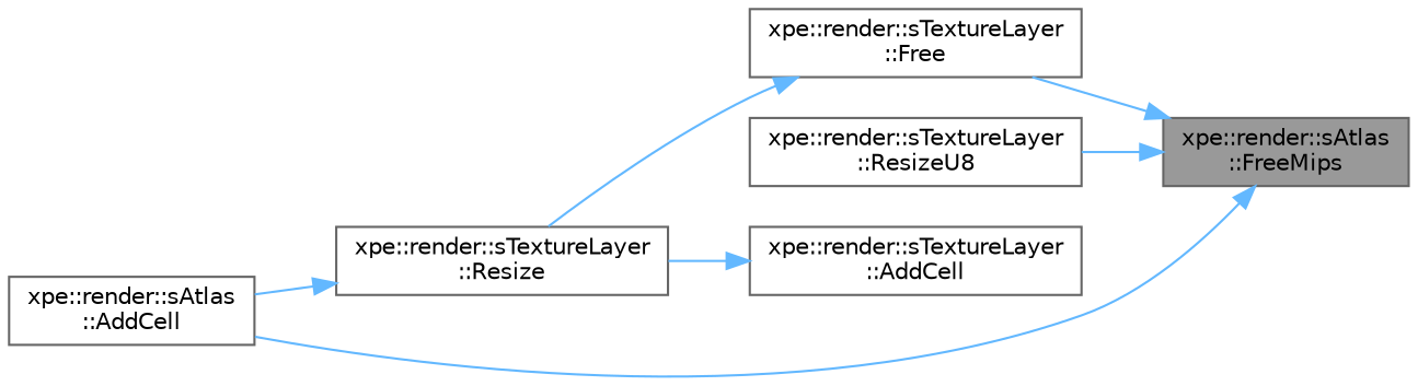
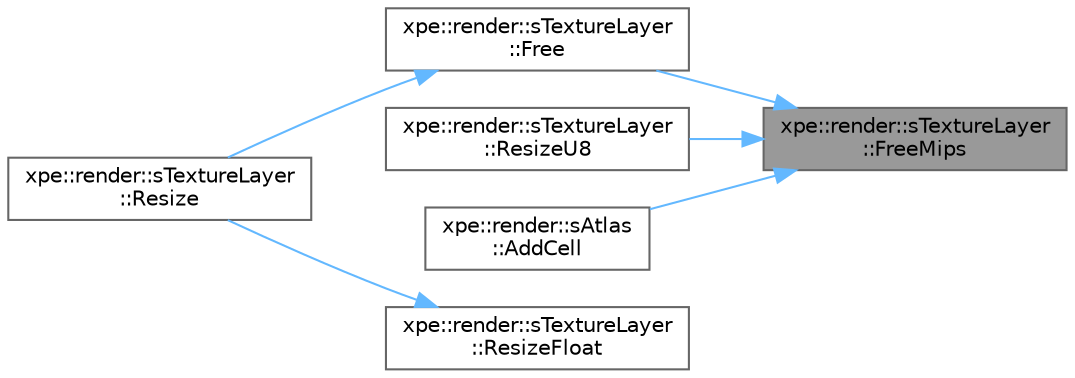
  digraph {
    rankdir=RL
    node [color=grey40 fillcolor=white fontname=Helvetica fontsize=10 shape=box style=filled]
    edge [color=steelblue1 dir=back fontname=Helvetica fontsize=10 labelfontname=Helvetica labelfontsize=10 style=solid]
-   n1 [color=gray40 fillcolor=grey60 fontcolor=black height=0.2 label="xpe::render::sAtlas\l::FreeMips" width=0.4]
+   n1 [color=gray40 fillcolor=grey60 fontcolor=black height=0.2 label="xpe::render::sTextureLayer\l::FreeMips" width=0.4]
    n2 [height=0.2 label="xpe::render::sTextureLayer\l::Free" width=0.4]
    n3 [height=0.2 label="xpe::render::sTextureLayer\l::ResizeU8" width=0.4]
    n4 [height=0.2 label="xpe::render::sAtlas\l::AddCell" width=0.4]
    n5 [height=0.2 label="xpe::render::sTextureLayer\l::Resize" width=0.4]
-   n6 [height=0.2 label="xpe::render::sTextureLayer\l::AddCell" width=0.4]
+   n6 [height=0.2 label="xpe::render::sTextureLayer\l::ResizeFloat" width=0.4]
    n1 -> n2
    n1 -> n3
    n1 -> n4
    n2 -> n5
-   n5 -> n4
    n6 -> n5
  }
